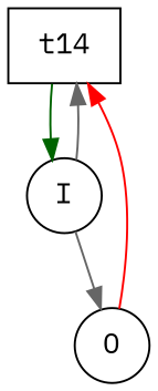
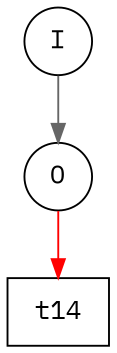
  digraph {
    fontname="IBM Plex Mono"
    node [fontname="IBM Plex Mono" shape=circle]
    edge [color=gray40 fontname="IBM Plex Mono"]
    t14 [shape=box]
    n2 [label=I]
    n3 [label=O]
-   t14 -> n2 [color=darkgreen]
-   n2 -> t14
    n2 -> n3
    n3 -> t14 [color=red]
  }
